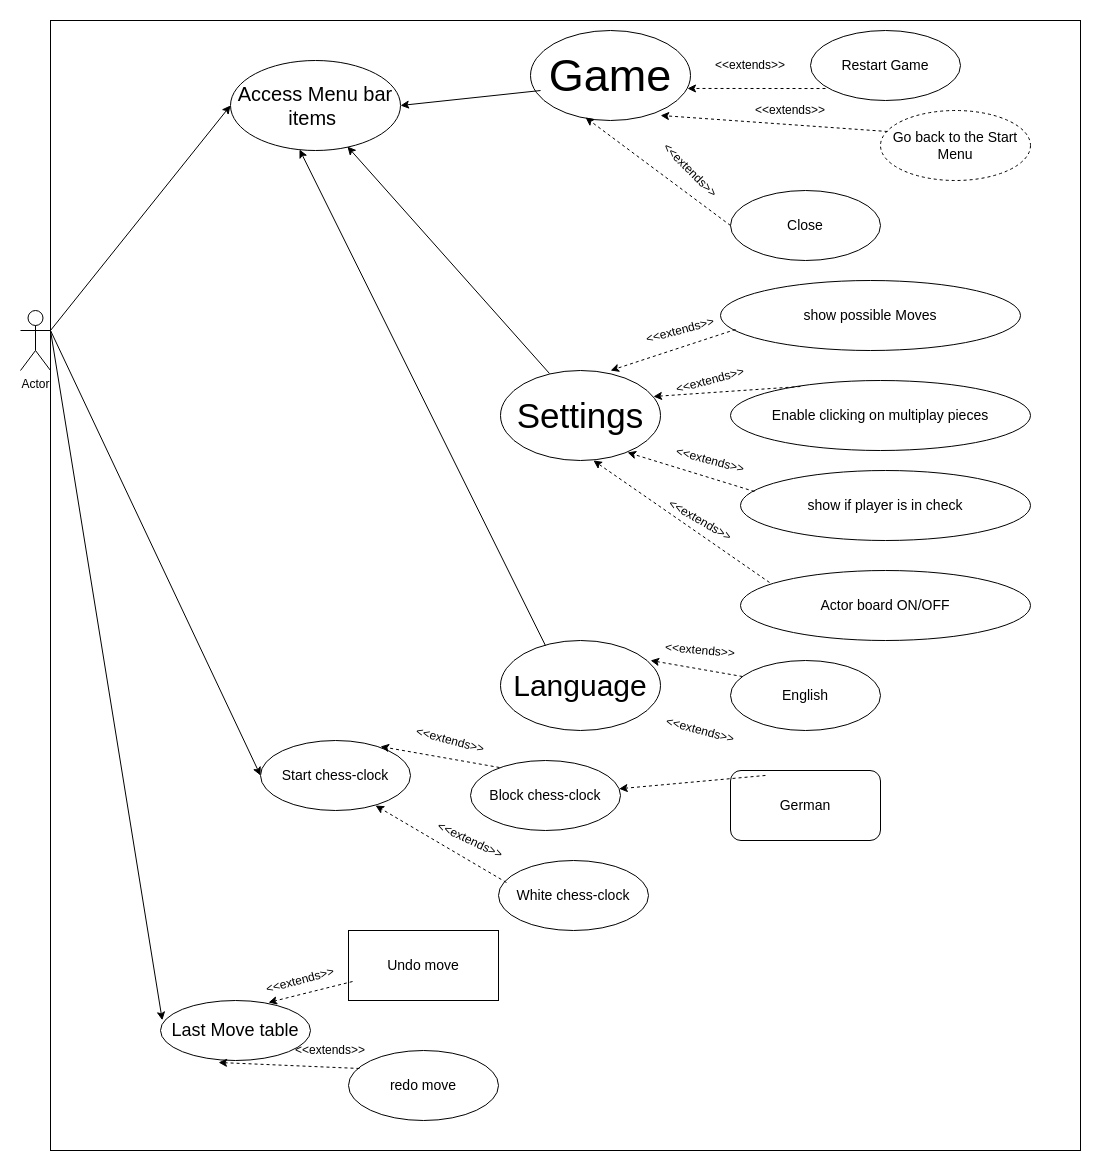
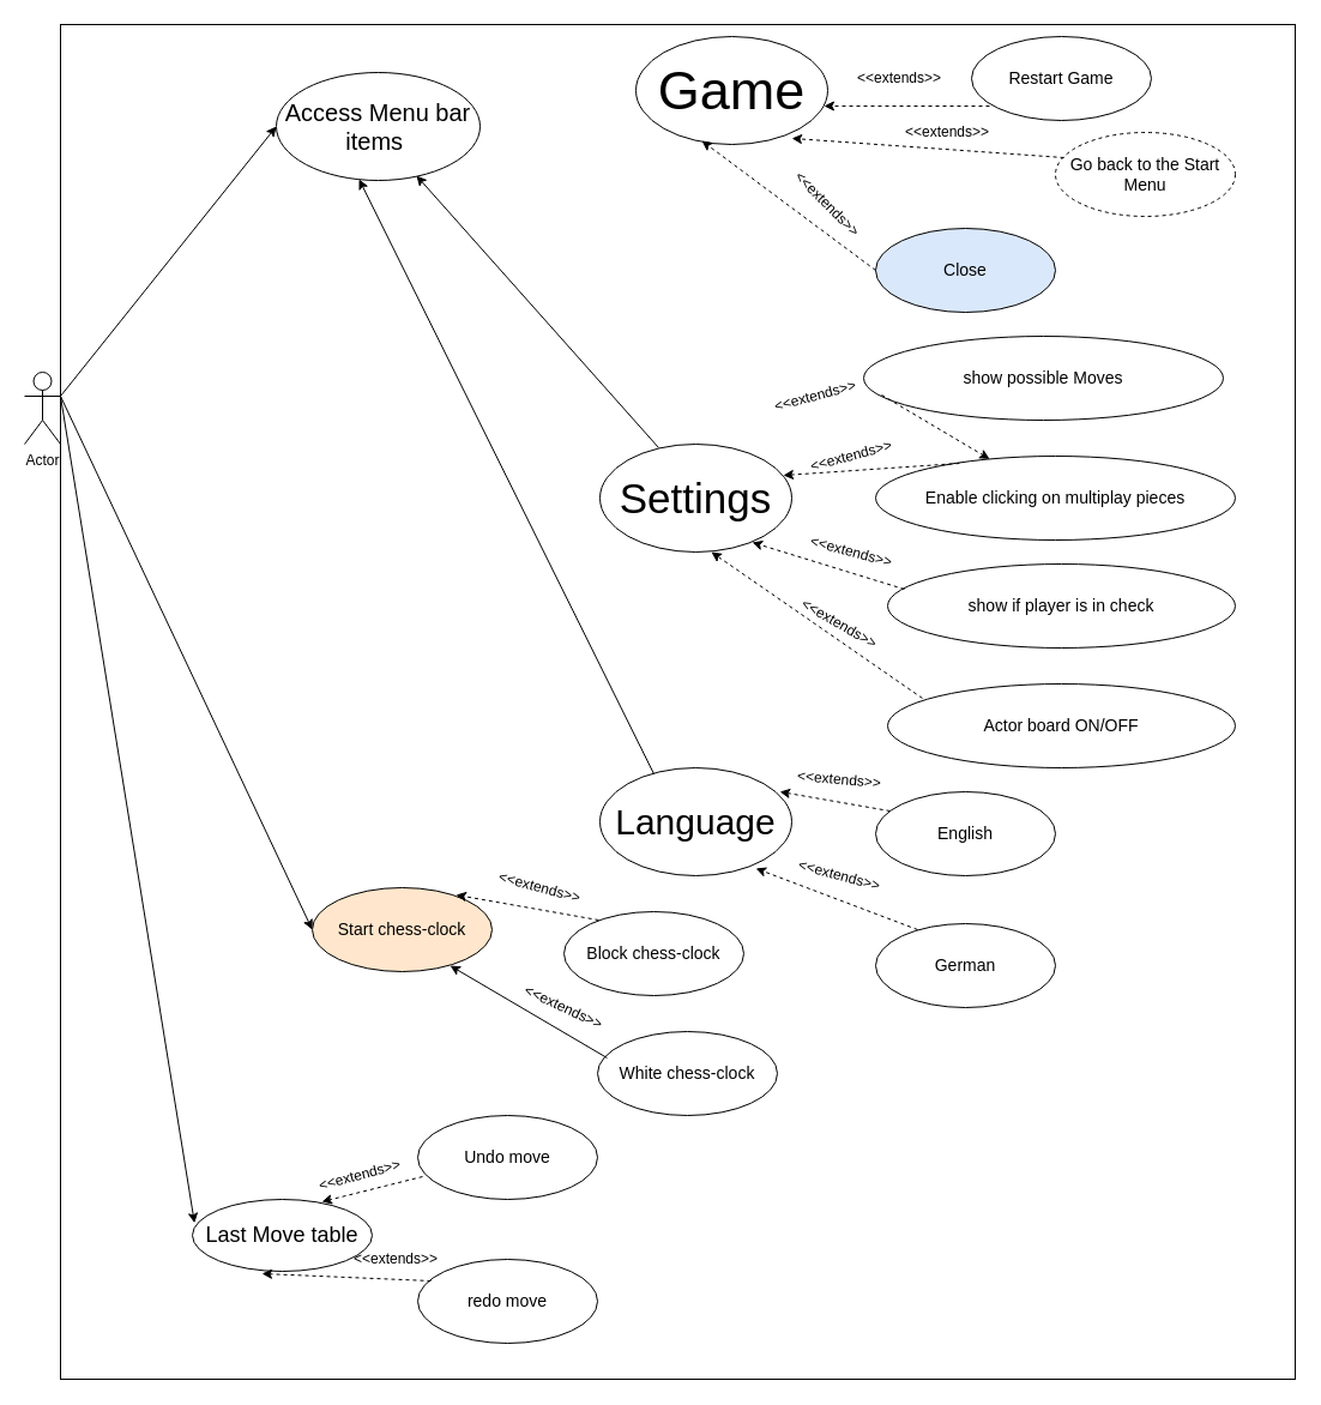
  <mxCell id="0" />
  <mxCell id="1" parent="0" />
  <mxCell id="2" value="Actor" style="shape=umlActor;verticalLabelPosition=bottom;labelBackgroundColor=#ffffff;verticalAlign=top;html=1;outlineConnect=0;" parent="1" vertex="1"><mxGeometry x="20" y="310" width="30" height="60" as="geometry" /></mxCell>
  <mxCell id="3" value="" style="rounded=0;whiteSpace=wrap;html=1;" parent="1" vertex="1"><mxGeometry x="50" y="20" width="1030" height="1130" as="geometry" /></mxCell>
  <mxCell id="4" value="&lt;font style=&quot;font-size: 20px&quot;&gt;Access Menu bar items&amp;nbsp;&lt;/font&gt;" style="ellipse;whiteSpace=wrap;html=1;" parent="1" vertex="1"><mxGeometry x="230" y="60" width="170" height="90" as="geometry" /></mxCell>
- <mxCell id="5" value="&lt;font style=&quot;font-size: 14px&quot;&gt;Start chess-clock&lt;/font&gt;" style="ellipse;whiteSpace=wrap;html=1;" parent="1" vertex="1"><mxGeometry x="260" y="740" width="150" height="70" as="geometry" /></mxCell>
+ <mxCell id="5" value="&lt;font style=&quot;font-size: 14px&quot;&gt;Start chess-clock&lt;/font&gt;" style="ellipse;whiteSpace=wrap;html=1;fillColor=#ffe6cc;" parent="1" vertex="1"><mxGeometry x="260" y="740" width="150" height="70" as="geometry" /></mxCell>
  <mxCell id="6" value="&lt;font style=&quot;font-size: 18px&quot;&gt;Last Move table&lt;/font&gt;" style="ellipse;whiteSpace=wrap;html=1;" parent="1" vertex="1"><mxGeometry x="160" y="1000" width="150" height="60" as="geometry" /></mxCell>
  <mxCell id="7" value="" style="endArrow=classic;html=1;entryX=0;entryY=0.5;entryDx=0;entryDy=0;exitX=1;exitY=0.333;exitDx=0;exitDy=0;exitPerimeter=0;" parent="1" source="2" target="4" edge="1"><mxGeometry width="50" height="50" relative="1" as="geometry"><mxPoint x="140" y="430" as="sourcePoint" /><mxPoint x="190" y="380" as="targetPoint" /></mxGeometry></mxCell>
  <mxCell id="8" value="" style="endArrow=classic;html=1;entryX=0;entryY=0.5;entryDx=0;entryDy=0;exitX=1;exitY=0.333;exitDx=0;exitDy=0;exitPerimeter=0;" parent="1" source="2" target="5" edge="1"><mxGeometry width="50" height="50" relative="1" as="geometry"><mxPoint x="50" y="333.064" as="sourcePoint" /><mxPoint x="208" y="260" as="targetPoint" /></mxGeometry></mxCell>
  <mxCell id="9" value="" style="endArrow=classic;html=1;entryX=0.012;entryY=0.329;entryDx=0;entryDy=0;entryPerimeter=0;" parent="1" target="6" edge="1"><mxGeometry width="50" height="50" relative="1" as="geometry"><mxPoint x="50" y="330" as="sourcePoint" /><mxPoint x="218" y="270" as="targetPoint" /></mxGeometry></mxCell>
  <mxCell id="10" value="&lt;font style=&quot;font-size: 30px&quot;&gt;Language&lt;/font&gt;" style="ellipse;whiteSpace=wrap;html=1;" vertex="1" parent="1"><mxGeometry x="500" y="640" width="160" height="90" as="geometry" /></mxCell>
  <mxCell id="11" value="&lt;font style=&quot;font-size: 35px&quot;&gt;Settings&lt;/font&gt;" style="ellipse;whiteSpace=wrap;html=1;" vertex="1" parent="1"><mxGeometry x="500" y="370" width="160" height="90" as="geometry" /></mxCell>
  <mxCell id="12" value="&lt;font style=&quot;font-size: 45px&quot;&gt;Game&lt;/font&gt;" style="ellipse;whiteSpace=wrap;html=1;" vertex="1" parent="1"><mxGeometry x="530" y="30" width="160" height="90" as="geometry" /></mxCell>
- <mxCell id="13" value="&lt;font style=&quot;font-size: 14px&quot;&gt;Close&lt;/font&gt;" style="ellipse;whiteSpace=wrap;html=1;" vertex="1" parent="1"><mxGeometry x="730" y="190" width="150" height="70" as="geometry" /></mxCell>
+ <mxCell id="13" value="&lt;font style=&quot;font-size: 14px&quot;&gt;Close&lt;/font&gt;" style="ellipse;whiteSpace=wrap;html=1;fillColor=#dae8fc;" vertex="1" parent="1"><mxGeometry x="730" y="190" width="150" height="70" as="geometry" /></mxCell>
  <mxCell id="14" value="&lt;span style=&quot;font-size: 14px&quot;&gt;Go back to the Start Menu&lt;/span&gt;" style="ellipse;whiteSpace=wrap;html=1;dashed=1;" vertex="1" parent="1"><mxGeometry x="880" y="110" width="150" height="70" as="geometry" /></mxCell>
  <mxCell id="15" value="&lt;font style=&quot;font-size: 14px&quot;&gt;Restart Game&lt;/font&gt;" style="ellipse;whiteSpace=wrap;html=1;" vertex="1" parent="1"><mxGeometry x="810" y="30" width="150" height="70" as="geometry" /></mxCell>
  <mxCell id="16" value="&lt;font style=&quot;font-size: 14px&quot;&gt;Actor board ON/OFF&lt;/font&gt;" style="ellipse;whiteSpace=wrap;html=1;" vertex="1" parent="1"><mxGeometry x="740" y="570" width="290" height="70" as="geometry" /></mxCell>
  <mxCell id="17" value="&lt;font style=&quot;font-size: 14px&quot;&gt;show if player is in check&lt;/font&gt;" style="ellipse;whiteSpace=wrap;html=1;" vertex="1" parent="1"><mxGeometry x="740" y="470" width="290" height="70" as="geometry" /></mxCell>
  <mxCell id="18" value="&lt;font style=&quot;font-size: 14px&quot;&gt;Enable clicking on multiplay pieces&lt;/font&gt;" style="ellipse;whiteSpace=wrap;html=1;" vertex="1" parent="1"><mxGeometry x="730" y="380" width="300" height="70" as="geometry" /></mxCell>
  <mxCell id="19" value="&lt;font style=&quot;font-size: 14px&quot;&gt;show possible Moves&lt;/font&gt;" style="ellipse;whiteSpace=wrap;html=1;" vertex="1" parent="1"><mxGeometry x="720" y="280" width="300" height="70" as="geometry" /></mxCell>
- <mxCell id="20" value="&lt;font style=&quot;font-size: 14px&quot;&gt;German&lt;/font&gt;" style="whiteSpace=wrap;html=1;rounded=1;" vertex="1" parent="1"><mxGeometry x="730" y="770" width="150" height="70" as="geometry" /></mxCell>
+ <mxCell id="20" value="&lt;font style=&quot;font-size: 14px&quot;&gt;German&lt;/font&gt;" style="ellipse;whiteSpace=wrap;html=1;" vertex="1" parent="1"><mxGeometry x="730" y="770" width="150" height="70" as="geometry" /></mxCell>
  <mxCell id="21" value="&lt;font style=&quot;font-size: 14px&quot;&gt;English&lt;/font&gt;" style="ellipse;whiteSpace=wrap;html=1;" vertex="1" parent="1"><mxGeometry x="730" y="660" width="150" height="70" as="geometry" /></mxCell>
  <mxCell id="22" value="&lt;font style=&quot;font-size: 14px&quot;&gt;White chess-clock&lt;/font&gt;" style="ellipse;whiteSpace=wrap;html=1;" vertex="1" parent="1"><mxGeometry x="498" y="860" width="150" height="70" as="geometry" /></mxCell>
  <mxCell id="23" value="&lt;font style=&quot;font-size: 14px&quot;&gt;Block chess-clock&lt;/font&gt;" style="ellipse;whiteSpace=wrap;html=1;" vertex="1" parent="1"><mxGeometry x="470" y="760" width="150" height="70" as="geometry" /></mxCell>
- <mxCell id="24" value="&lt;font style=&quot;font-size: 14px&quot;&gt;Undo move&lt;/font&gt;" style="whiteSpace=wrap;html=1;rounded=0;" vertex="1" parent="1"><mxGeometry x="348" y="930" width="150" height="70" as="geometry" /></mxCell>
+ <mxCell id="24" value="&lt;font style=&quot;font-size: 14px&quot;&gt;Undo move&lt;/font&gt;" style="ellipse;whiteSpace=wrap;html=1;" vertex="1" parent="1"><mxGeometry x="348" y="930" width="150" height="70" as="geometry" /></mxCell>
  <mxCell id="25" value="&lt;span style=&quot;font-size: 14px&quot;&gt;redo move&lt;/span&gt;" style="ellipse;whiteSpace=wrap;html=1;" vertex="1" parent="1"><mxGeometry x="348" y="1050" width="150" height="70" as="geometry" /></mxCell>
- <mxCell id="26" value="" style="endArrow=classic;html=1;entryX=1;entryY=0.5;entryDx=0;entryDy=0;exitX=0.063;exitY=0.667;exitDx=0;exitDy=0;exitPerimeter=0;" edge="1" parent="1" source="12" target="4"><mxGeometry width="50" height="50" relative="1" as="geometry"><mxPoint x="480" y="180" as="sourcePoint" /><mxPoint x="530" y="130" as="targetPoint" /></mxGeometry></mxCell>
  <mxCell id="27" value="" style="endArrow=classic;html=1;entryX=0.981;entryY=0.644;entryDx=0;entryDy=0;exitX=0.1;exitY=0.829;exitDx=0;exitDy=0;exitPerimeter=0;entryPerimeter=0;dashed=1;" edge="1" parent="1" source="15" target="12"><mxGeometry width="50" height="50" relative="1" as="geometry"><mxPoint x="820.08" y="95.03" as="sourcePoint" /><mxPoint x="680" y="110" as="targetPoint" /></mxGeometry></mxCell>
  <mxCell id="28" value="" style="endArrow=classic;html=1;entryX=0.813;entryY=0.944;entryDx=0;entryDy=0;exitX=0.047;exitY=0.3;exitDx=0;exitDy=0;exitPerimeter=0;entryPerimeter=0;dashed=1;" edge="1" parent="1" source="14" target="12"><mxGeometry width="50" height="50" relative="1" as="geometry"><mxPoint x="860.08" y="120" as="sourcePoint" /><mxPoint x="720" y="134.97" as="targetPoint" /></mxGeometry></mxCell>
  <mxCell id="29" value="" style="endArrow=classic;html=1;entryX=0.344;entryY=0.967;entryDx=0;entryDy=0;exitX=0;exitY=0.5;exitDx=0;exitDy=0;dashed=1;entryPerimeter=0;" edge="1" parent="1" source="13" target="12"><mxGeometry width="50" height="50" relative="1" as="geometry"><mxPoint x="730" y="245.03" as="sourcePoint" /><mxPoint x="589.92" y="260" as="targetPoint" /></mxGeometry></mxCell>
- <mxCell id="30" value="" style="endArrow=classic;html=1;entryX=0.688;entryY=0;entryDx=0;entryDy=0;exitX=0.05;exitY=0.7;exitDx=0;exitDy=0;exitPerimeter=0;dashed=1;entryPerimeter=0;" edge="1" parent="1" source="19" target="11"><mxGeometry width="50" height="50" relative="1" as="geometry"><mxPoint x="770.08" y="350" as="sourcePoint" /><mxPoint x="630" y="364.97" as="targetPoint" /></mxGeometry></mxCell>
+ <mxCell id="30" value="" style="endArrow=classic;html=1;exitX=0.05;exitY=0.7;exitDx=0;exitDy=0;exitPerimeter=0;dashed=1;" edge="1" parent="1" source="19" target="18"><mxGeometry width="50" height="50" relative="1" as="geometry"><mxPoint x="770.08" y="350" as="sourcePoint" /><mxPoint x="630" y="364.97" as="targetPoint" /></mxGeometry></mxCell>
  <mxCell id="31" value="" style="endArrow=classic;html=1;entryX=0.956;entryY=0.289;entryDx=0;entryDy=0;exitX=0.233;exitY=0.086;exitDx=0;exitDy=0;exitPerimeter=0;dashed=1;entryPerimeter=0;" edge="1" parent="1" source="18" target="11"><mxGeometry width="50" height="50" relative="1" as="geometry"><mxPoint x="797.08" y="370" as="sourcePoint" /><mxPoint x="657" y="384.97" as="targetPoint" /></mxGeometry></mxCell>
  <mxCell id="32" value="" style="endArrow=classic;html=1;entryX=0.794;entryY=0.911;entryDx=0;entryDy=0;exitX=0.048;exitY=0.3;exitDx=0;exitDy=0;exitPerimeter=0;dashed=1;entryPerimeter=0;" edge="1" parent="1" source="17" target="11"><mxGeometry width="50" height="50" relative="1" as="geometry"><mxPoint x="800.08" y="470" as="sourcePoint" /><mxPoint x="660" y="484.97" as="targetPoint" /></mxGeometry></mxCell>
  <mxCell id="33" value="" style="endArrow=classic;html=1;entryX=0.581;entryY=1;entryDx=0;entryDy=0;exitX=0.1;exitY=0.171;exitDx=0;exitDy=0;exitPerimeter=0;dashed=1;entryPerimeter=0;" edge="1" parent="1" source="16" target="11"><mxGeometry width="50" height="50" relative="1" as="geometry"><mxPoint x="770.08" y="555.03" as="sourcePoint" /><mxPoint x="630" y="570" as="targetPoint" /></mxGeometry></mxCell>
  <mxCell id="34" value="" style="endArrow=classic;html=1;entryX=0.938;entryY=0.222;entryDx=0;entryDy=0;exitX=0.08;exitY=0.229;exitDx=0;exitDy=0;exitPerimeter=0;dashed=1;entryPerimeter=0;" edge="1" parent="1" source="21" target="10"><mxGeometry width="50" height="50" relative="1" as="geometry"><mxPoint x="810" y="650" as="sourcePoint" /><mxPoint x="669.92" y="664.97" as="targetPoint" /></mxGeometry></mxCell>
- <mxCell id="35" value="" style="endArrow=classic;html=1;exitX=0.233;exitY=0.071;exitDx=0;exitDy=0;exitPerimeter=0;dashed=1;" edge="1" parent="1" source="20" target="23"><mxGeometry width="50" height="50" relative="1" as="geometry"><mxPoint x="810" y="755.03" as="sourcePoint" /><mxPoint x="669.92" y="770" as="targetPoint" /></mxGeometry></mxCell>
+ <mxCell id="35" value="" style="endArrow=classic;html=1;entryX=0.813;entryY=0.933;entryDx=0;entryDy=0;exitX=0.233;exitY=0.071;exitDx=0;exitDy=0;exitPerimeter=0;dashed=1;entryPerimeter=0;" edge="1" parent="1" source="20" target="10"><mxGeometry width="50" height="50" relative="1" as="geometry"><mxPoint x="810" y="755.03" as="sourcePoint" /><mxPoint x="669.92" y="770" as="targetPoint" /></mxGeometry></mxCell>
  <mxCell id="36" value="" style="endArrow=classic;html=1;entryX=0.8;entryY=0.086;entryDx=0;entryDy=0;exitX=0.193;exitY=0.1;exitDx=0;exitDy=0;exitPerimeter=0;dashed=1;entryPerimeter=0;" edge="1" parent="1" source="23" target="5"><mxGeometry width="50" height="50" relative="1" as="geometry"><mxPoint x="550.08" y="740" as="sourcePoint" /><mxPoint x="410" y="754.97" as="targetPoint" /></mxGeometry></mxCell>
- <mxCell id="37" value="" style="endArrow=classic;html=1;entryX=0.767;entryY=0.929;entryDx=0;entryDy=0;exitX=0.053;exitY=0.314;exitDx=0;exitDy=0;exitPerimeter=0;dashed=1;entryPerimeter=0;" edge="1" parent="1" source="22" target="5"><mxGeometry width="50" height="50" relative="1" as="geometry"><mxPoint x="540.08" y="860" as="sourcePoint" /><mxPoint x="400" y="874.97" as="targetPoint" /></mxGeometry></mxCell>
+ <mxCell id="37" value="" style="endArrow=classic;html=1;entryX=0.767;entryY=0.929;entryDx=0;entryDy=0;exitX=0.053;exitY=0.314;exitDx=0;exitDy=0;exitPerimeter=0;dashed=0;entryPerimeter=0;" edge="1" parent="1" source="22" target="5"><mxGeometry width="50" height="50" relative="1" as="geometry"><mxPoint x="540.08" y="860" as="sourcePoint" /><mxPoint x="400" y="874.97" as="targetPoint" /></mxGeometry></mxCell>
  <mxCell id="38" value="" style="endArrow=classic;html=1;entryX=0.72;entryY=0.033;entryDx=0;entryDy=0;exitX=0.027;exitY=0.729;exitDx=0;exitDy=0;exitPerimeter=0;dashed=1;entryPerimeter=0;" edge="1" parent="1" source="24" target="6"><mxGeometry width="50" height="50" relative="1" as="geometry"><mxPoint x="385.04" y="920" as="sourcePoint" /><mxPoint x="244.96" y="934.97" as="targetPoint" /></mxGeometry></mxCell>
  <mxCell id="39" value="" style="endArrow=classic;html=1;entryX=0.387;entryY=1.033;entryDx=0;entryDy=0;exitX=0.073;exitY=0.257;exitDx=0;exitDy=0;exitPerimeter=0;dashed=1;entryPerimeter=0;" edge="1" parent="1" source="25" target="6"><mxGeometry width="50" height="50" relative="1" as="geometry"><mxPoint x="350.08" y="1090" as="sourcePoint" /><mxPoint x="210" y="1104.97" as="targetPoint" /></mxGeometry></mxCell>
  <mxCell id="40" value="&amp;lt;&amp;lt;extends&amp;gt;&amp;gt;" style="text;html=1;strokeColor=none;fillColor=none;align=center;verticalAlign=middle;whiteSpace=wrap;rounded=0;" vertex="1" parent="1"><mxGeometry x="710" y="55" width="80" height="20" as="geometry" /></mxCell>
  <mxCell id="41" value="&amp;lt;&amp;lt;extends&amp;gt;&amp;gt;" style="text;html=1;strokeColor=none;fillColor=none;align=center;verticalAlign=middle;whiteSpace=wrap;rounded=0;" vertex="1" parent="1"><mxGeometry x="750" y="100" width="80" height="20" as="geometry" /></mxCell>
  <mxCell id="42" value="&amp;lt;&amp;lt;extends&amp;gt;&amp;gt;" style="text;html=1;strokeColor=none;fillColor=none;align=center;verticalAlign=middle;whiteSpace=wrap;rounded=0;rotation=45;" vertex="1" parent="1"><mxGeometry x="650" y="160" width="80" height="20" as="geometry" /></mxCell>
  <mxCell id="43" value="&amp;lt;&amp;lt;extends&amp;gt;&amp;gt;" style="text;html=1;strokeColor=none;fillColor=none;align=center;verticalAlign=middle;whiteSpace=wrap;rounded=0;rotation=-15;" vertex="1" parent="1"><mxGeometry x="640" y="320" width="80" height="20" as="geometry" /></mxCell>
  <mxCell id="44" value="&amp;lt;&amp;lt;extends&amp;gt;&amp;gt;" style="text;html=1;strokeColor=none;fillColor=none;align=center;verticalAlign=middle;whiteSpace=wrap;rounded=0;rotation=-15;" vertex="1" parent="1"><mxGeometry x="670" y="370" width="80" height="20" as="geometry" /></mxCell>
  <mxCell id="45" value="&amp;lt;&amp;lt;extends&amp;gt;&amp;gt;" style="text;html=1;strokeColor=none;fillColor=none;align=center;verticalAlign=middle;whiteSpace=wrap;rounded=0;rotation=15;" vertex="1" parent="1"><mxGeometry x="670" y="450" width="80" height="20" as="geometry" /></mxCell>
  <mxCell id="46" value="&amp;lt;&amp;lt;extends&amp;gt;&amp;gt;" style="text;html=1;strokeColor=none;fillColor=none;align=center;verticalAlign=middle;whiteSpace=wrap;rounded=0;rotation=30;" vertex="1" parent="1"><mxGeometry x="660" y="510" width="80" height="20" as="geometry" /></mxCell>
  <mxCell id="47" value="&amp;lt;&amp;lt;extends&amp;gt;&amp;gt;" style="text;html=1;strokeColor=none;fillColor=none;align=center;verticalAlign=middle;whiteSpace=wrap;rounded=0;rotation=5;" vertex="1" parent="1"><mxGeometry x="660" y="640" width="80" height="20" as="geometry" /></mxCell>
  <mxCell id="48" value="&amp;lt;&amp;lt;extends&amp;gt;&amp;gt;" style="text;html=1;strokeColor=none;fillColor=none;align=center;verticalAlign=middle;whiteSpace=wrap;rounded=0;rotation=15;" vertex="1" parent="1"><mxGeometry x="660" y="720" width="80" height="20" as="geometry" /></mxCell>
  <mxCell id="49" value="&amp;lt;&amp;lt;extends&amp;gt;&amp;gt;" style="text;html=1;strokeColor=none;fillColor=none;align=center;verticalAlign=middle;whiteSpace=wrap;rounded=0;rotation=15;" vertex="1" parent="1"><mxGeometry x="410" y="730" width="80" height="20" as="geometry" /></mxCell>
  <mxCell id="50" value="&amp;lt;&amp;lt;extends&amp;gt;&amp;gt;" style="text;html=1;strokeColor=none;fillColor=none;align=center;verticalAlign=middle;whiteSpace=wrap;rounded=0;rotation=25;" vertex="1" parent="1"><mxGeometry x="430" y="830" width="80" height="20" as="geometry" /></mxCell>
  <mxCell id="51" value="&amp;lt;&amp;lt;extends&amp;gt;&amp;gt;" style="text;html=1;strokeColor=none;fillColor=none;align=center;verticalAlign=middle;whiteSpace=wrap;rounded=0;rotation=-15;" vertex="1" parent="1"><mxGeometry x="260" y="970" width="80" height="20" as="geometry" /></mxCell>
  <mxCell id="52" value="&amp;lt;&amp;lt;extends&amp;gt;&amp;gt;" style="text;html=1;strokeColor=none;fillColor=none;align=center;verticalAlign=middle;whiteSpace=wrap;rounded=0;" vertex="1" parent="1"><mxGeometry x="290" y="1040" width="80" height="20" as="geometry" /></mxCell>
  <mxCell id="53" value="" style="endArrow=classic;html=1;entryX=0.688;entryY=0.956;entryDx=0;entryDy=0;entryPerimeter=0;exitX=0.306;exitY=0.033;exitDx=0;exitDy=0;exitPerimeter=0;" edge="1" parent="1" source="11" target="4"><mxGeometry width="50" height="50" relative="1" as="geometry"><mxPoint x="460" y="270" as="sourcePoint" /><mxPoint x="510" y="220" as="targetPoint" /></mxGeometry></mxCell>
  <mxCell id="54" value="" style="endArrow=classic;html=1;entryX=0.406;entryY=0.989;entryDx=0;entryDy=0;entryPerimeter=0;exitX=0.281;exitY=0.056;exitDx=0;exitDy=0;exitPerimeter=0;" edge="1" parent="1" source="10" target="4"><mxGeometry width="50" height="50" relative="1" as="geometry"><mxPoint x="430" y="580" as="sourcePoint" /><mxPoint x="480" y="530" as="targetPoint" /></mxGeometry></mxCell>
